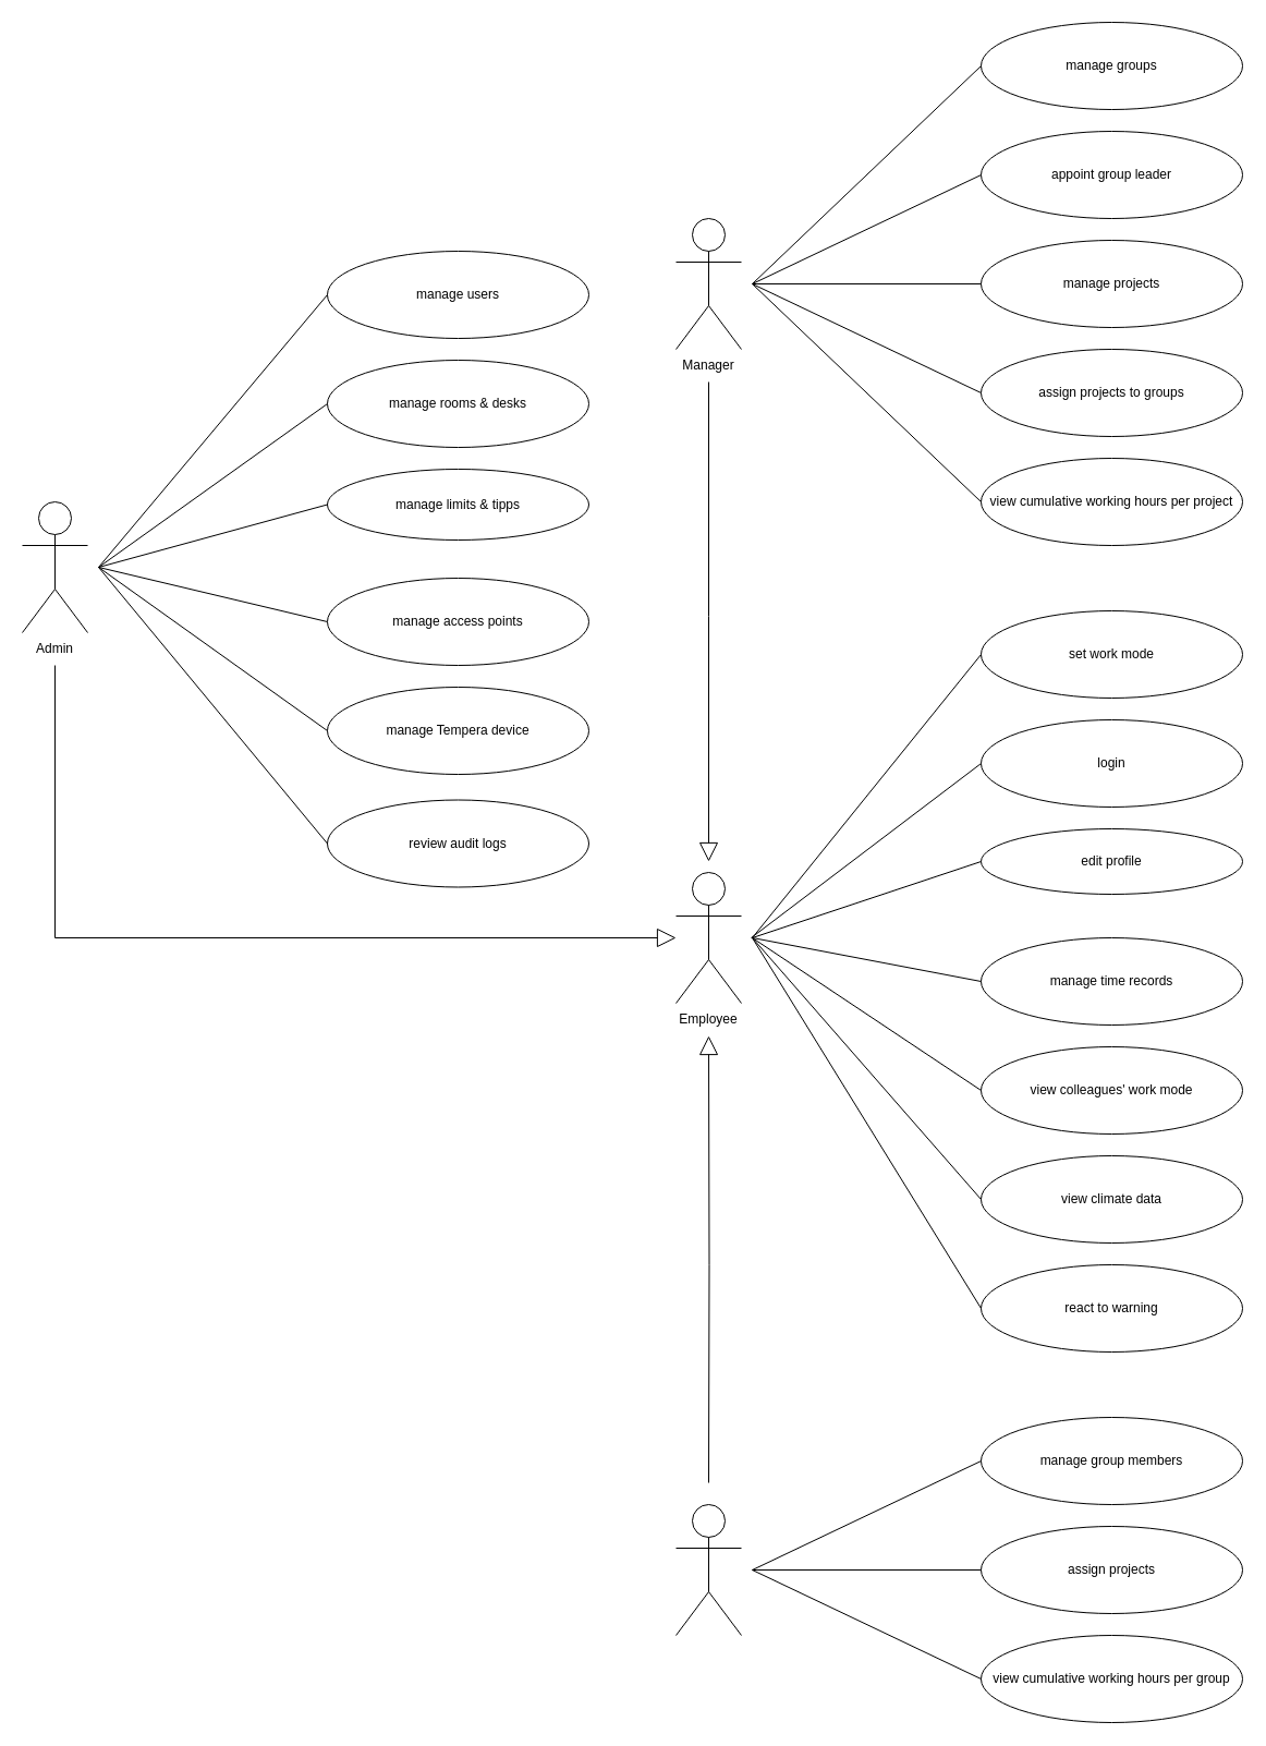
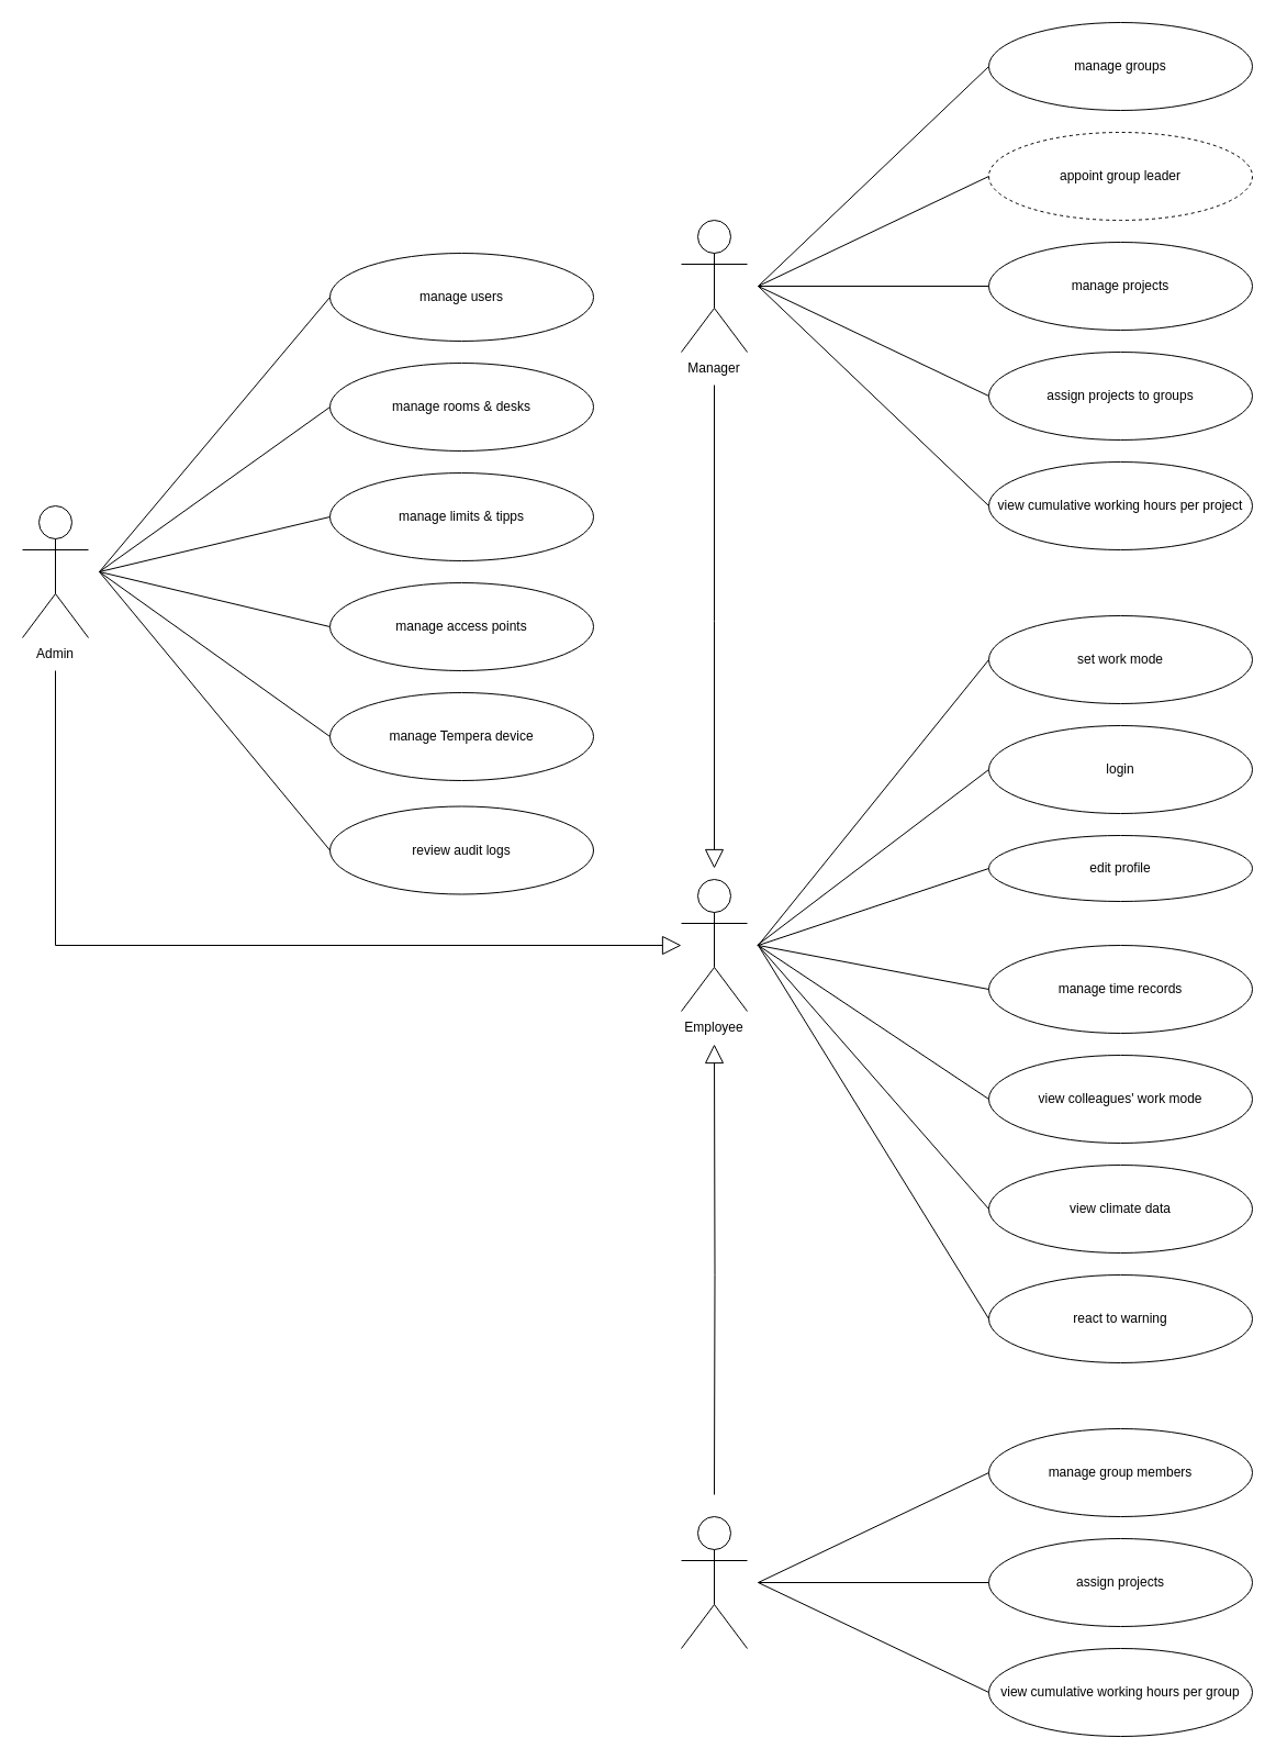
  <mxCell id="0" />
  <mxCell id="1" parent="0" />
  <mxCell id="2" value="login" style="ellipse;whiteSpace=wrap;html=1;" parent="1" vertex="1"><mxGeometry x="900" y="660" width="240" height="80" as="geometry" /></mxCell>
  <mxCell id="3" value="set work mode" style="ellipse;whiteSpace=wrap;html=1;" parent="1" vertex="1"><mxGeometry x="900" y="560" width="240" height="80" as="geometry" /></mxCell>
  <mxCell id="4" value="manage time records" style="ellipse;whiteSpace=wrap;html=1;" parent="1" vertex="1"><mxGeometry x="900" y="860" width="240" height="80" as="geometry" /></mxCell>
  <mxCell id="5" value="react to warning" style="ellipse;whiteSpace=wrap;html=1;" parent="1" vertex="1"><mxGeometry x="900" y="1160" width="240" height="80" as="geometry" /></mxCell>
  <mxCell id="6" value="view colleagues' work mode" style="ellipse;whiteSpace=wrap;html=1;" parent="1" vertex="1"><mxGeometry x="900" y="960" width="240" height="80" as="geometry" /></mxCell>
  <mxCell id="7" value="view climate data" style="ellipse;whiteSpace=wrap;html=1;" parent="1" vertex="1"><mxGeometry x="900" y="1060" width="240" height="80" as="geometry" /></mxCell>
  <mxCell id="8" value="Actor" style="shape=umlActor;verticalLabelPosition=bottom;verticalAlign=top;html=1;outlineConnect=0;noLabel=1;" parent="1" vertex="1"><mxGeometry x="620" y="800" width="60" height="120" as="geometry" /></mxCell>
  <mxCell id="9" value="Employee" style="text;html=1;align=center;verticalAlign=middle;whiteSpace=wrap;rounded=0;" parent="1" vertex="1"><mxGeometry x="620" y="920" width="60" height="30" as="geometry" /></mxCell>
  <mxCell id="10" value="" style="endArrow=none;html=1;rounded=0;entryX=0;entryY=0.5;entryDx=0;entryDy=0;" parent="1" target="2" edge="1"><mxGeometry width="50" height="50" relative="1" as="geometry"><mxPoint x="689" y="860" as="sourcePoint" /><mxPoint x="1080" y="630" as="targetPoint" /></mxGeometry></mxCell>
  <mxCell id="11" value="" style="endArrow=none;html=1;rounded=0;entryX=0;entryY=0.5;entryDx=0;entryDy=0;" parent="1" target="6" edge="1"><mxGeometry width="50" height="50" relative="1" as="geometry"><mxPoint x="690" y="860" as="sourcePoint" /><mxPoint x="910" y="610" as="targetPoint" /></mxGeometry></mxCell>
  <mxCell id="12" value="" style="endArrow=none;html=1;rounded=0;entryX=0;entryY=0.5;entryDx=0;entryDy=0;" parent="1" target="7" edge="1"><mxGeometry width="50" height="50" relative="1" as="geometry"><mxPoint x="690" y="860" as="sourcePoint" /><mxPoint x="910" y="1010" as="targetPoint" /></mxGeometry></mxCell>
  <mxCell id="13" value="" style="endArrow=none;html=1;rounded=0;entryX=0;entryY=0.5;entryDx=0;entryDy=0;" parent="1" target="5" edge="1"><mxGeometry width="50" height="50" relative="1" as="geometry"><mxPoint x="690" y="860" as="sourcePoint" /><mxPoint x="910" y="1110" as="targetPoint" /></mxGeometry></mxCell>
  <mxCell id="14" value="" style="endArrow=none;html=1;rounded=0;entryX=0;entryY=0.5;entryDx=0;entryDy=0;" parent="1" target="4" edge="1"><mxGeometry width="50" height="50" relative="1" as="geometry"><mxPoint x="690" y="860" as="sourcePoint" /><mxPoint x="910" y="910" as="targetPoint" /></mxGeometry></mxCell>
  <mxCell id="15" value="" style="endArrow=none;html=1;rounded=0;entryX=0;entryY=0.5;entryDx=0;entryDy=0;" parent="1" target="3" edge="1"><mxGeometry width="50" height="50" relative="1" as="geometry"><mxPoint x="690" y="860" as="sourcePoint" /><mxPoint x="910" y="810" as="targetPoint" /></mxGeometry></mxCell>
  <mxCell id="16" value="manage group members" style="ellipse;whiteSpace=wrap;html=1;" parent="1" vertex="1"><mxGeometry x="900" y="1300" width="240" height="80" as="geometry" /></mxCell>
  <mxCell id="17" value="assign projects" style="ellipse;whiteSpace=wrap;html=1;" parent="1" vertex="1"><mxGeometry x="900" y="1400" width="240" height="80" as="geometry" /></mxCell>
  <mxCell id="18" value="view cumulative working hours per group" style="ellipse;whiteSpace=wrap;html=1;" parent="1" vertex="1"><mxGeometry x="900" y="1500" width="240" height="80" as="geometry" /></mxCell>
  <mxCell id="19" value="Actor" style="shape=umlActor;verticalLabelPosition=bottom;verticalAlign=top;html=1;outlineConnect=0;noLabel=1;" parent="1" vertex="1"><mxGeometry x="620" y="1380" width="60" height="120" as="geometry" /></mxCell>
  <mxCell id="20" value="" style="endArrow=none;html=1;rounded=0;entryX=0;entryY=0.5;entryDx=0;entryDy=0;" parent="1" target="16" edge="1"><mxGeometry width="50" height="50" relative="1" as="geometry"><mxPoint x="690" y="1440" as="sourcePoint" /><mxPoint x="740" y="1590" as="targetPoint" /></mxGeometry></mxCell>
  <mxCell id="21" value="" style="endArrow=none;html=1;rounded=0;entryX=0;entryY=0.5;entryDx=0;entryDy=0;" parent="1" target="17" edge="1"><mxGeometry width="50" height="50" relative="1" as="geometry"><mxPoint x="690" y="1440" as="sourcePoint" /><mxPoint x="910" y="1350" as="targetPoint" /></mxGeometry></mxCell>
  <mxCell id="22" value="" style="endArrow=none;html=1;rounded=0;entryX=0;entryY=0.5;entryDx=0;entryDy=0;" parent="1" target="18" edge="1"><mxGeometry width="50" height="50" relative="1" as="geometry"><mxPoint x="690" y="1440" as="sourcePoint" /><mxPoint x="910" y="1450" as="targetPoint" /></mxGeometry></mxCell>
  <mxCell id="23" value="Actor" style="shape=umlActor;verticalLabelPosition=bottom;verticalAlign=top;html=1;outlineConnect=0;noLabel=1;" parent="1" vertex="1"><mxGeometry x="620" y="200" width="60" height="120" as="geometry" /></mxCell>
  <mxCell id="24" style="edgeStyle=orthogonalEdgeStyle;rounded=0;orthogonalLoop=1;jettySize=auto;html=1;endArrow=block;endFill=0;endSize=15;" parent="1" source="25" edge="1"><mxGeometry relative="1" as="geometry"><mxPoint x="650" y="790" as="targetPoint" /></mxGeometry></mxCell>
  <mxCell id="25" value="Manager" style="text;html=1;align=center;verticalAlign=middle;whiteSpace=wrap;rounded=0;" parent="1" vertex="1"><mxGeometry x="620" width="60" height="30" as="geometry" y="320" /></mxCell>
  <mxCell id="26" value="view cumulative working hours per project" style="ellipse;whiteSpace=wrap;html=1;" parent="1" vertex="1"><mxGeometry x="900" y="420" width="240" height="80" as="geometry" /></mxCell>
  <mxCell id="27" value="manage groups" style="ellipse;whiteSpace=wrap;html=1;" parent="1" vertex="1"><mxGeometry x="900" y="20" width="240" height="80" as="geometry" /></mxCell>
  <mxCell id="28" value="manage projects" style="ellipse;whiteSpace=wrap;html=1;" parent="1" vertex="1"><mxGeometry x="900" y="220" width="240" height="80" as="geometry" /></mxCell>
  <mxCell id="29" value="" style="endArrow=none;html=1;rounded=0;entryX=0;entryY=0.5;entryDx=0;entryDy=0;" parent="1" edge="1"><mxGeometry width="50" height="50" relative="1" as="geometry"><mxPoint x="690" y="260" as="sourcePoint" /><mxPoint x="900" y="260" as="targetPoint" /></mxGeometry></mxCell>
  <mxCell id="30" value="" style="endArrow=none;html=1;rounded=0;entryX=0;entryY=0.5;entryDx=0;entryDy=0;" parent="1" edge="1"><mxGeometry width="50" height="50" relative="1" as="geometry"><mxPoint x="690" y="260" as="sourcePoint" /><mxPoint x="900" y="360" as="targetPoint" /></mxGeometry></mxCell>
  <mxCell id="31" value="" style="endArrow=none;html=1;rounded=0;entryX=0;entryY=0.5;entryDx=0;entryDy=0;" parent="1" edge="1"><mxGeometry width="50" height="50" relative="1" as="geometry"><mxPoint x="690" y="260" as="sourcePoint" /><mxPoint x="900" y="460" as="targetPoint" /></mxGeometry></mxCell>
  <mxCell id="32" style="edgeStyle=orthogonalEdgeStyle;rounded=0;orthogonalLoop=1;jettySize=auto;html=1;endArrow=block;endFill=0;endSize=15;entryX=0.5;entryY=1;entryDx=0;entryDy=0;" parent="1" target="9" edge="1"><mxGeometry relative="1" as="geometry"><mxPoint x="650" y="1360" as="sourcePoint" /><mxPoint x="649.5" y="960" as="targetPoint" /></mxGeometry></mxCell>
  <mxCell id="33" value="Actor" style="shape=umlActor;verticalLabelPosition=bottom;verticalAlign=top;html=1;outlineConnect=0;noLabel=1;" parent="1" vertex="1"><mxGeometry x="20" y="460" width="60" height="120" as="geometry" /></mxCell>
  <mxCell id="34" value="Admin" style="text;html=1;align=center;verticalAlign=middle;whiteSpace=wrap;rounded=0;" parent="1" vertex="1"><mxGeometry x="20" y="580" width="60" height="30" as="geometry" /></mxCell>
  <mxCell id="35" value="manage rooms &amp;amp; desks" style="ellipse;whiteSpace=wrap;html=1;" parent="1" vertex="1"><mxGeometry x="300" y="330" width="240" height="80" as="geometry" /></mxCell>
  <mxCell id="36" value="manage Tempera device" style="ellipse;whiteSpace=wrap;html=1;" parent="1" vertex="1"><mxGeometry x="300" y="630" width="240" height="80" as="geometry" /></mxCell>
  <mxCell id="37" value="manage users" style="ellipse;whiteSpace=wrap;html=1;" parent="1" vertex="1"><mxGeometry x="300" y="230" width="240" height="80" as="geometry" /></mxCell>
  <mxCell id="38" value="" style="endArrow=none;html=1;rounded=0;entryX=0;entryY=0.5;entryDx=0;entryDy=0;" parent="1" edge="1"><mxGeometry width="50" height="50" relative="1" as="geometry"><mxPoint x="90" y="520" as="sourcePoint" /><mxPoint x="300" y="370" as="targetPoint" /></mxGeometry></mxCell>
  <mxCell id="39" value="" style="endArrow=none;html=1;rounded=0;entryX=0;entryY=0.5;entryDx=0;entryDy=0;" parent="1" edge="1" target="36"><mxGeometry width="50" height="50" relative="1" as="geometry"><mxPoint x="90" y="520" as="sourcePoint" /><mxPoint x="300" y="470" as="targetPoint" /></mxGeometry></mxCell>
  <mxCell id="40" value="" style="endArrow=none;html=1;rounded=0;entryX=0;entryY=0.5;entryDx=0;entryDy=0;" parent="1" edge="1"><mxGeometry width="50" height="50" relative="1" as="geometry"><mxPoint x="90" y="520" as="sourcePoint" /><mxPoint x="300" y="570" as="targetPoint" /></mxGeometry></mxCell>
- <mxCell id="41" value="manage limits &amp;amp; tipps" style="ellipse;whiteSpace=wrap;html=1;" parent="1" vertex="1"><mxGeometry x="300" y="430" width="240" height="65" as="geometry" /></mxCell>
+ <mxCell id="41" value="manage limits &amp;amp; tipps" style="ellipse;whiteSpace=wrap;html=1;" parent="1" vertex="1"><mxGeometry x="300" y="430" width="240" height="80" as="geometry" /></mxCell>
  <mxCell id="42" value="" style="endArrow=none;html=1;rounded=0;entryX=0;entryY=0.5;entryDx=0;entryDy=0;" parent="1" target="41" edge="1"><mxGeometry width="50" height="50" relative="1" as="geometry"><mxPoint x="90" y="520" as="sourcePoint" /><mxPoint x="310" y="580" as="targetPoint" /></mxGeometry></mxCell>
  <mxCell id="43" style="edgeStyle=orthogonalEdgeStyle;rounded=0;orthogonalLoop=1;jettySize=auto;html=1;endArrow=block;endFill=0;endSize=15;exitX=0.5;exitY=1;exitDx=0;exitDy=0;" parent="1" source="34" target="8" edge="1"><mxGeometry relative="1" as="geometry"><mxPoint x="660" y="460" as="sourcePoint" /><mxPoint x="620" y="820" as="targetPoint" /><Array as="points"><mxPoint x="50" y="860" /></Array></mxGeometry></mxCell>
  <mxCell id="44" value="edit profile" style="ellipse;whiteSpace=wrap;html=1;" vertex="1" parent="1"><mxGeometry x="900" y="760" width="240" height="60" as="geometry" /></mxCell>
  <mxCell id="45" value="" style="endArrow=none;html=1;rounded=0;entryX=0;entryY=0.5;entryDx=0;entryDy=0;" edge="1" parent="1" target="44"><mxGeometry width="50" height="50" relative="1" as="geometry"><mxPoint x="690" y="860" as="sourcePoint" /><mxPoint x="910" y="710" as="targetPoint" /></mxGeometry></mxCell>
  <mxCell id="46" value="manage access points" style="ellipse;whiteSpace=wrap;html=1;" vertex="1" parent="1"><mxGeometry x="300" y="530" width="240" height="80" as="geometry" /></mxCell>
  <mxCell id="47" value="" style="endArrow=none;html=1;rounded=0;entryX=0;entryY=0.5;entryDx=0;entryDy=0;" edge="1" parent="1" target="37"><mxGeometry width="50" height="50" relative="1" as="geometry"><mxPoint x="90" y="520" as="sourcePoint" /><mxPoint x="310" y="380" as="targetPoint" /></mxGeometry></mxCell>
  <mxCell id="48" value="review audit logs" style="ellipse;whiteSpace=wrap;html=1;" vertex="1" parent="1"><mxGeometry x="300" y="733.5" width="240" height="80" as="geometry" /></mxCell>
  <mxCell id="49" value="" style="endArrow=none;html=1;rounded=0;entryX=0;entryY=0.5;entryDx=0;entryDy=0;" edge="1" parent="1" target="48"><mxGeometry width="50" height="50" relative="1" as="geometry"><mxPoint x="90" y="520" as="sourcePoint" /><mxPoint x="310" y="680" as="targetPoint" /></mxGeometry></mxCell>
- <mxCell id="50" value="appoint group leader" style="ellipse;whiteSpace=wrap;html=1;" vertex="1" parent="1"><mxGeometry x="900" y="120" width="240" height="80" as="geometry" /></mxCell>
+ <mxCell id="50" value="appoint group leader" style="ellipse;whiteSpace=wrap;html=1;dashed=1;" vertex="1" parent="1"><mxGeometry x="900" y="120" width="240" height="80" as="geometry" /></mxCell>
  <mxCell id="51" value="assign projects to groups" style="ellipse;whiteSpace=wrap;html=1;" vertex="1" parent="1"><mxGeometry x="900" width="240" height="80" as="geometry" y="320" /></mxCell>
  <mxCell id="52" value="" style="endArrow=none;html=1;rounded=0;entryX=0;entryY=0.5;entryDx=0;entryDy=0;" edge="1" parent="1" target="50"><mxGeometry width="50" height="50" relative="1" as="geometry"><mxPoint x="690" y="260" as="sourcePoint" /><mxPoint x="910" y="470" as="targetPoint" /></mxGeometry></mxCell>
  <mxCell id="53" value="" style="endArrow=none;html=1;rounded=0;entryX=0;entryY=0.5;entryDx=0;entryDy=0;" edge="1" parent="1" target="27"><mxGeometry width="50" height="50" relative="1" as="geometry"><mxPoint x="690" y="260" as="sourcePoint" /><mxPoint x="910" y="370" as="targetPoint" /></mxGeometry></mxCell>
